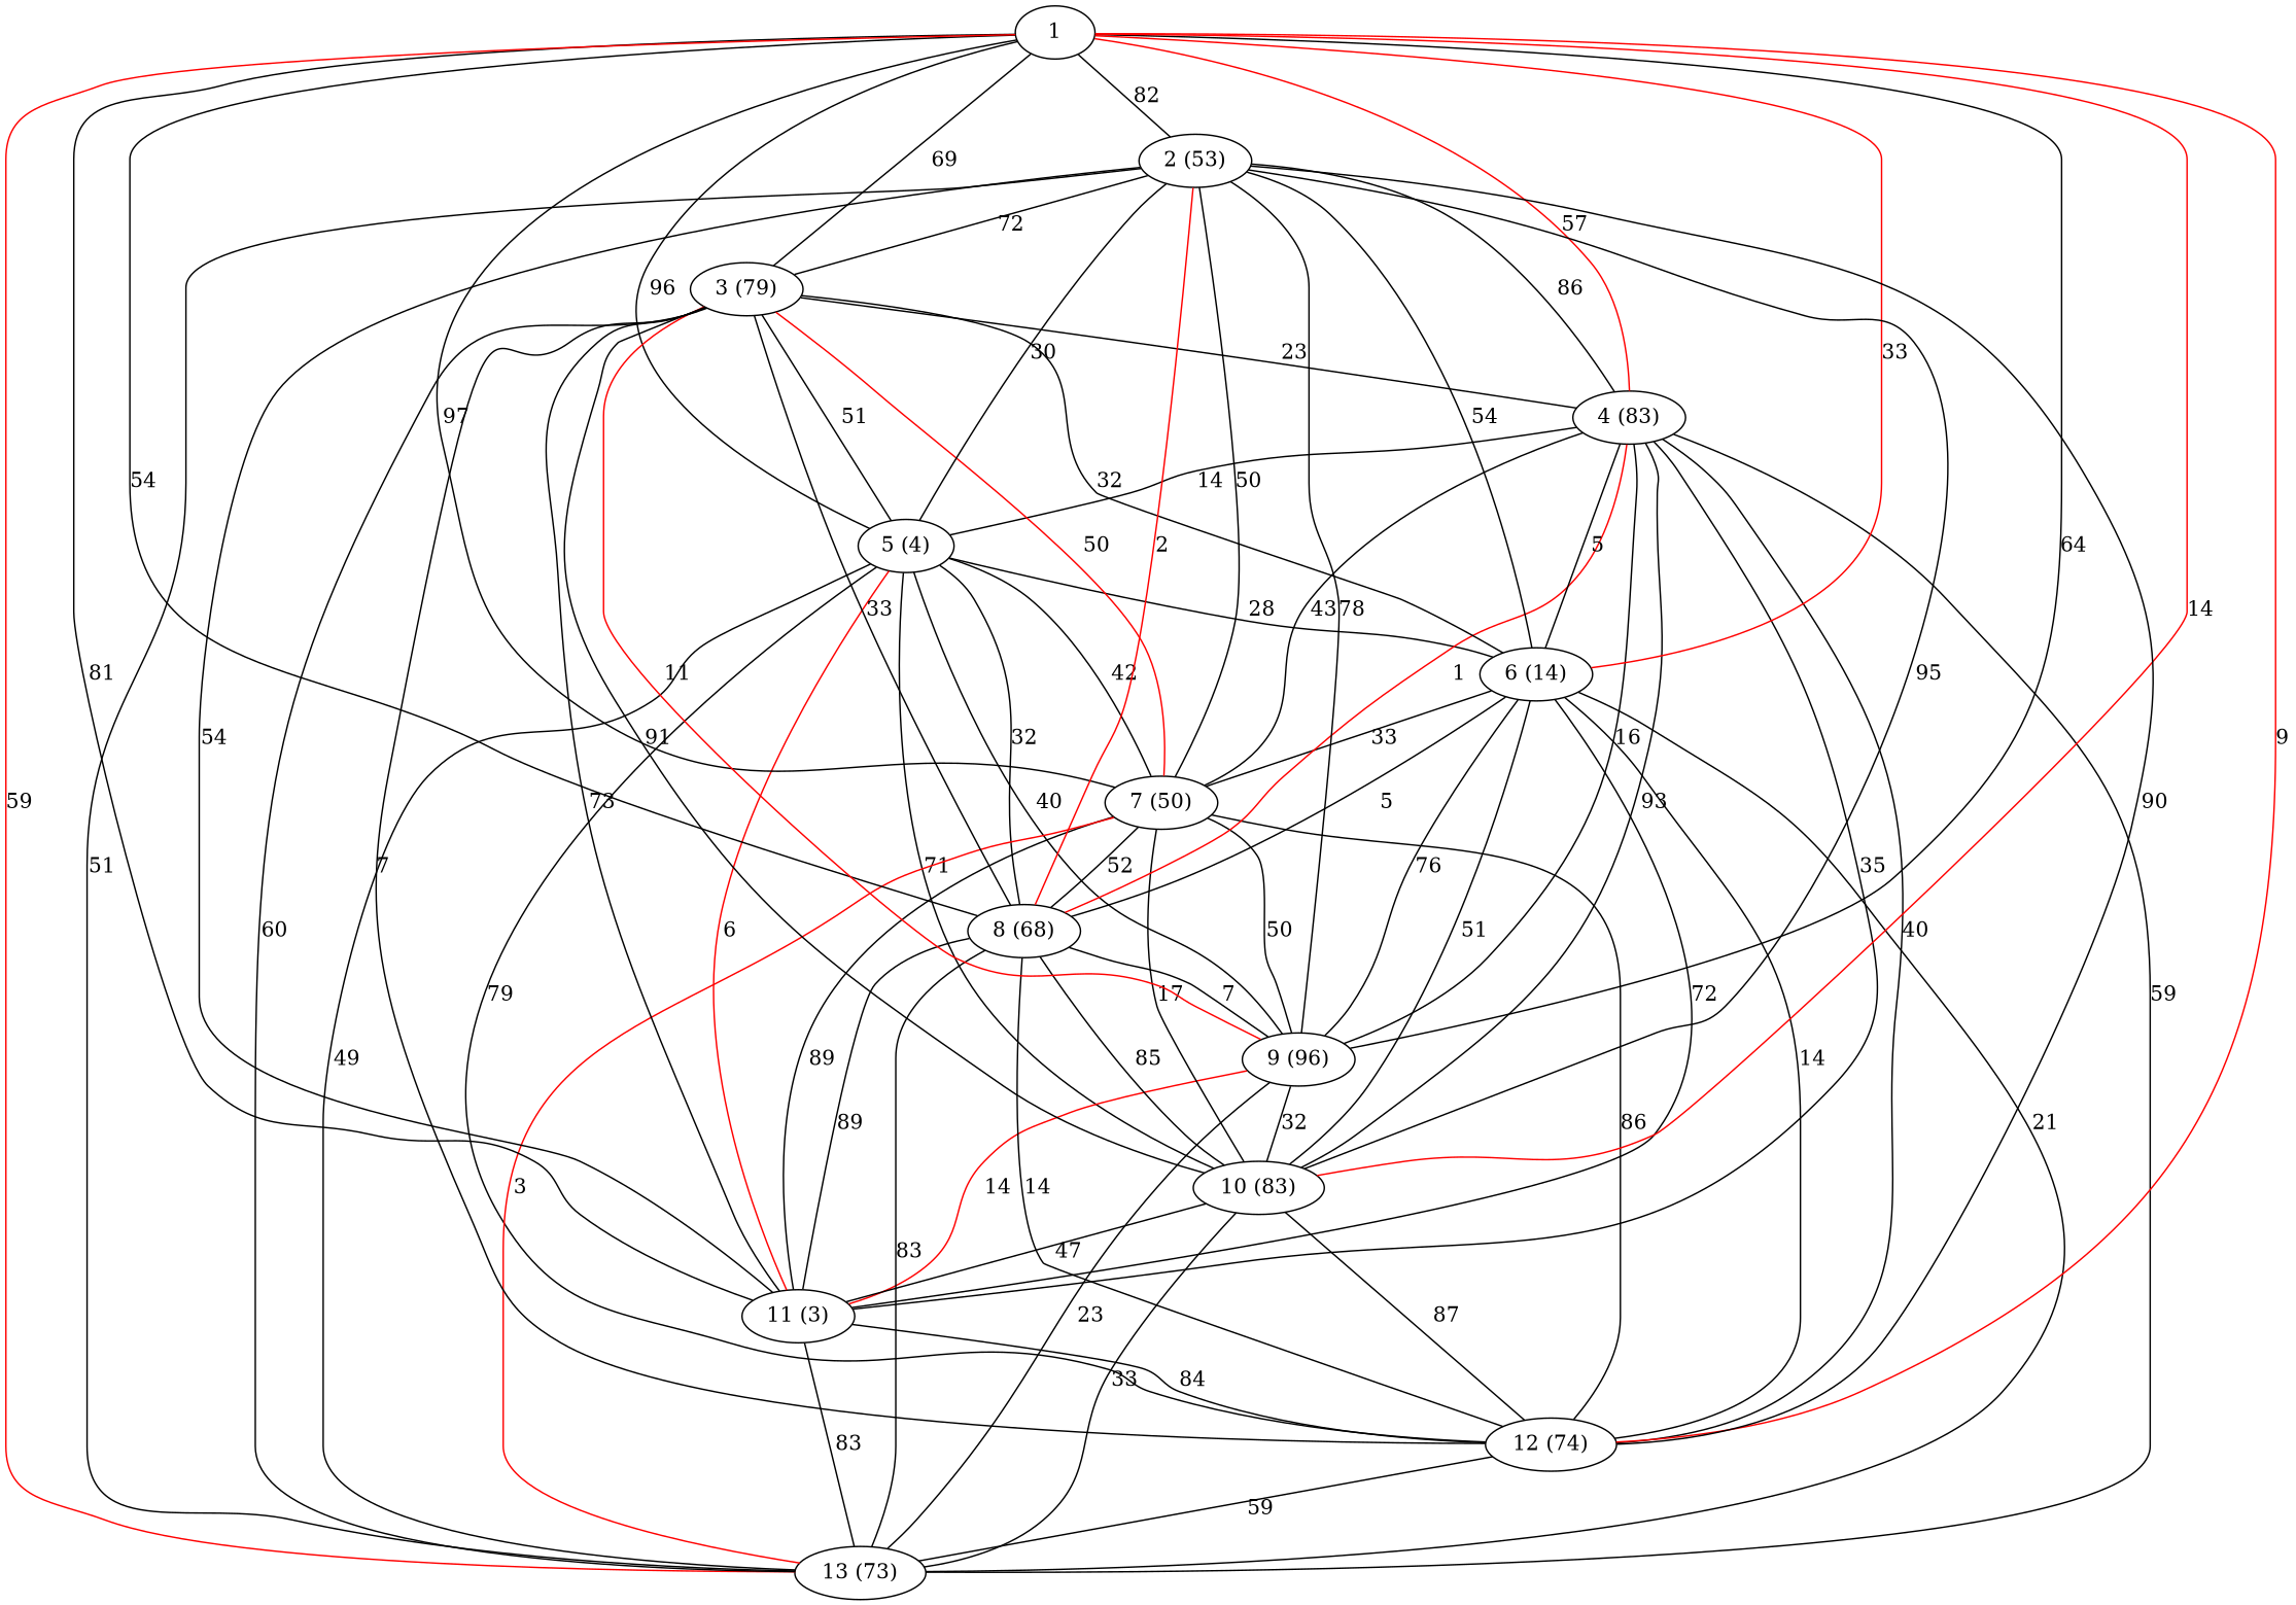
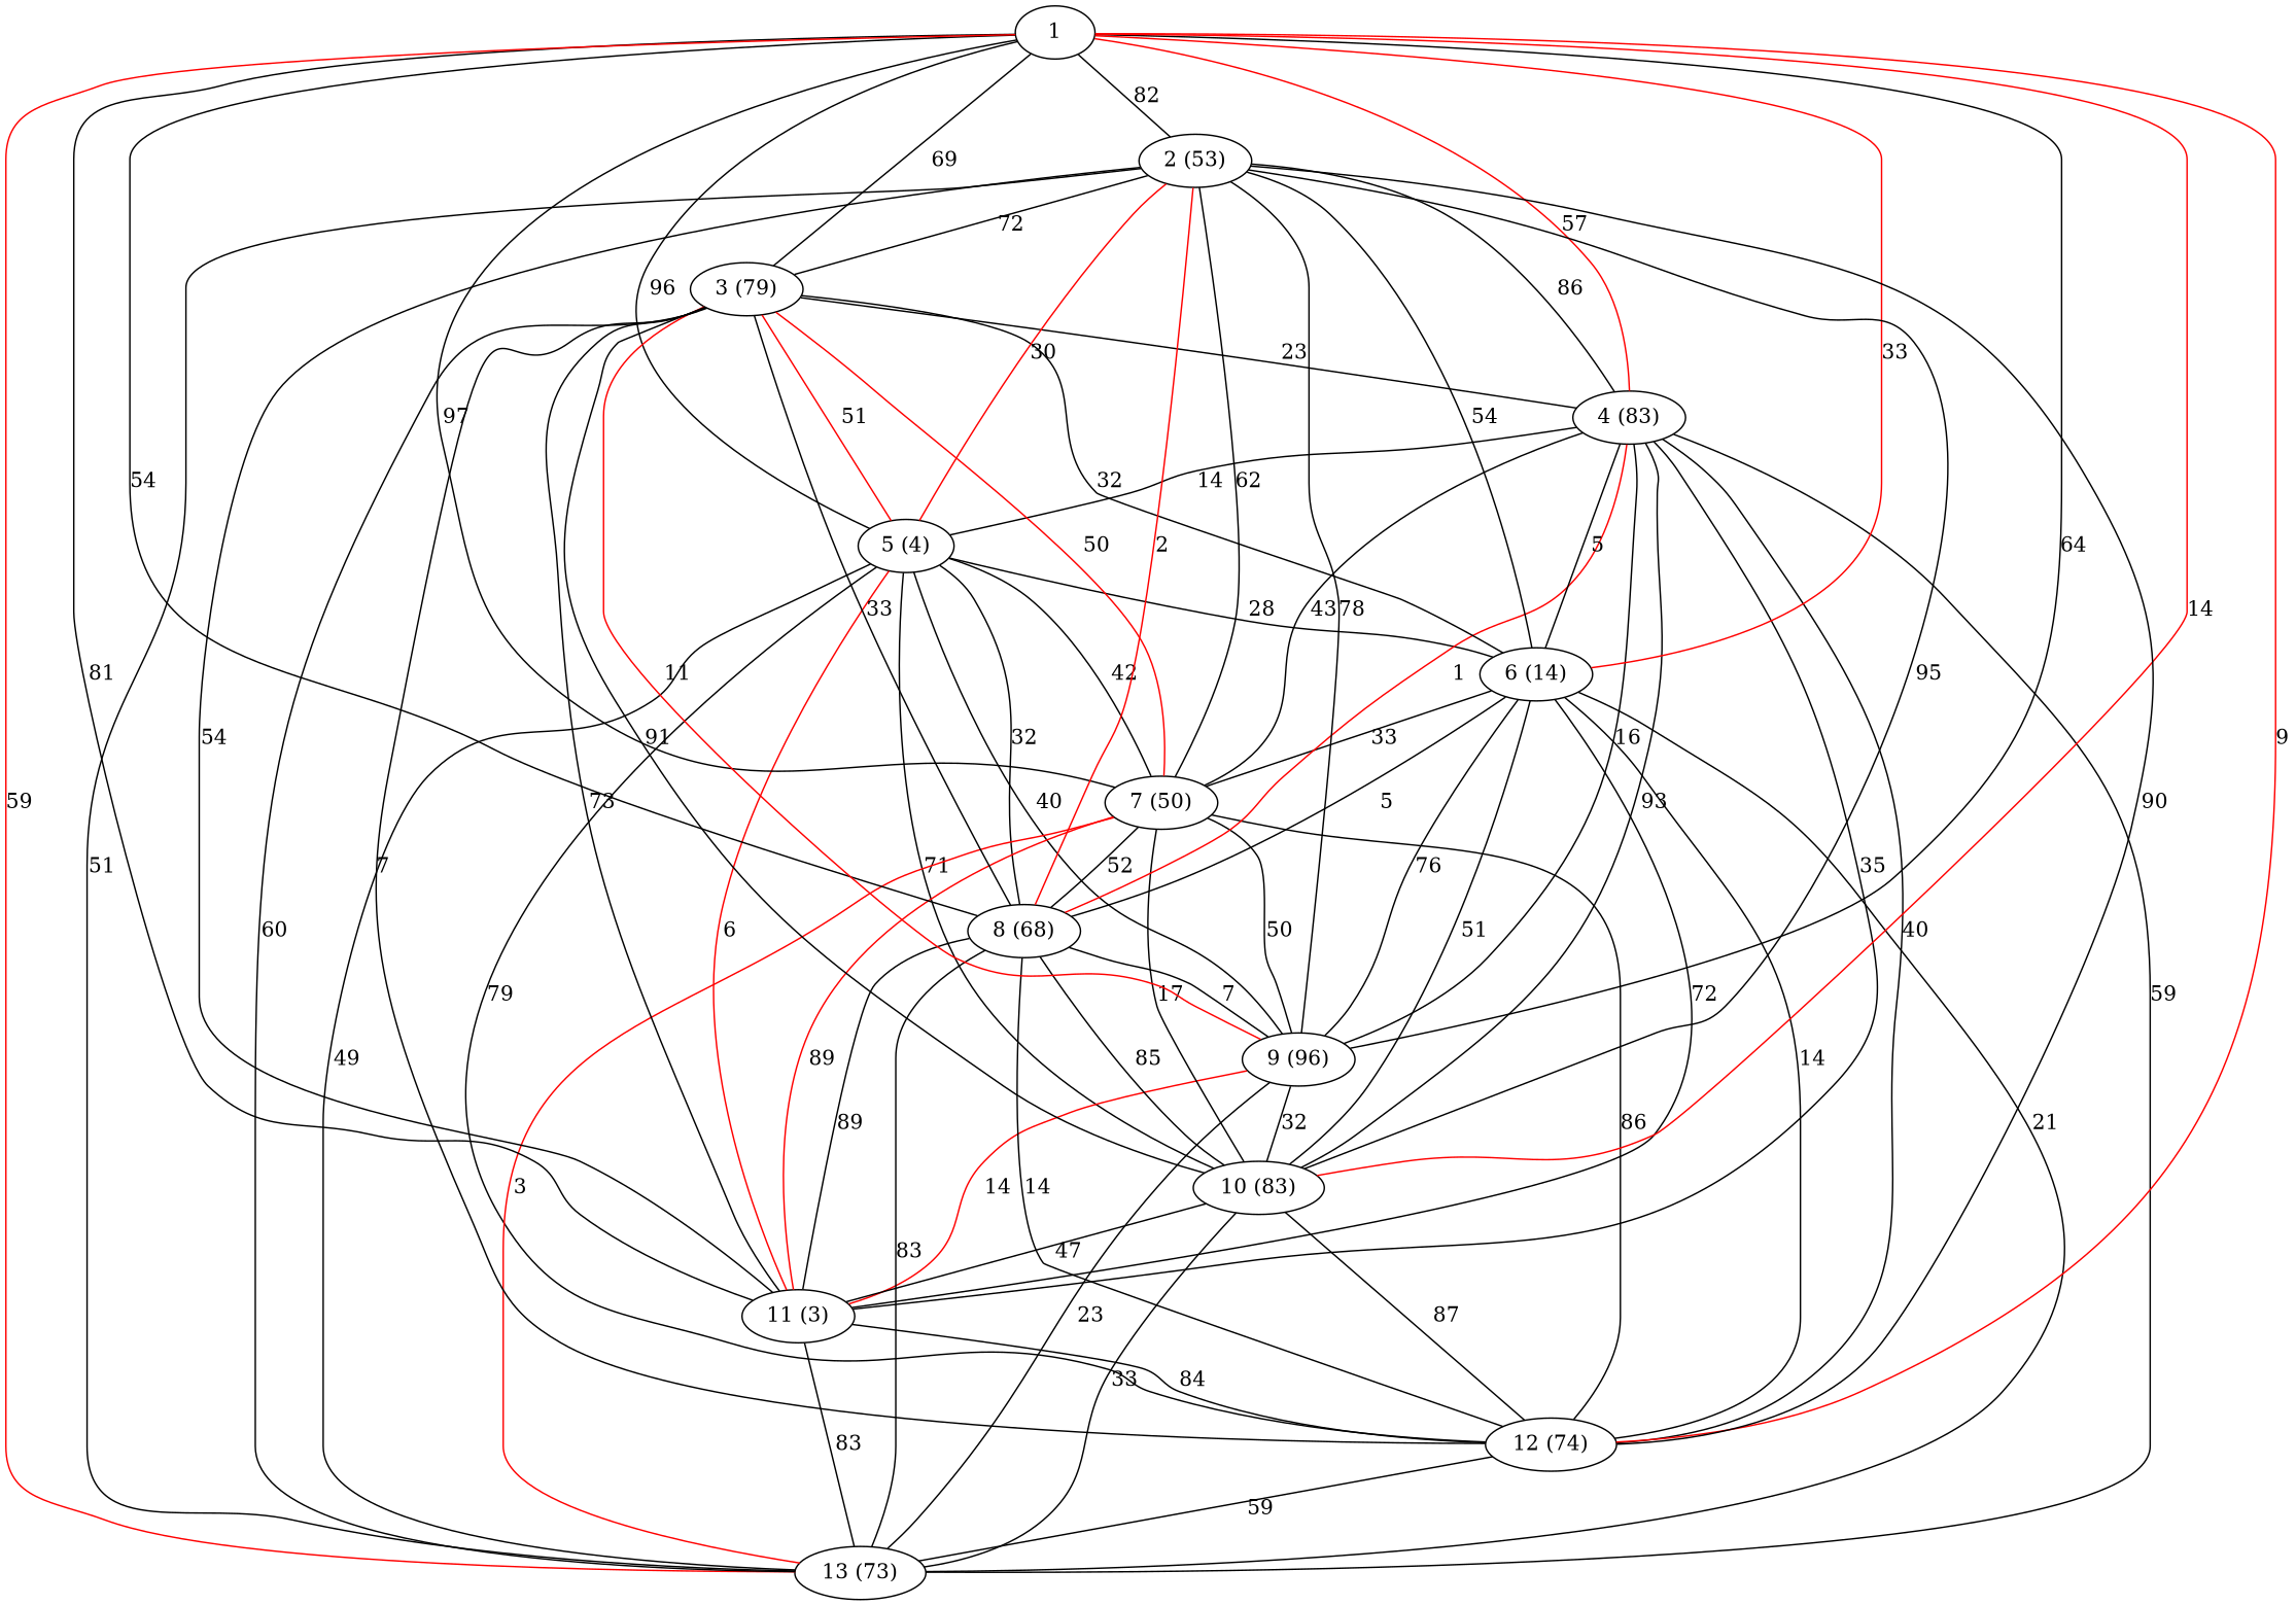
  graph {
    edge [color=black]
    n1 [label="5 (4)"]
    n2 [label="9 (96)"]
    n3 [label="7 (50)"]
    n4 [label="10 (83)"]
    n5 [label="11 (3)"]
    n6 [label="8 (68)"]
    n7 [label="6 (14)"]
    n8 [label="12 (74)"]
    n9 [label="13 (73)"]
    n10 [label="4 (83)"]
    1
    n12 [label="3 (79)"]
    n13 [label="2 (53)"]
    n1 -- n2 [label=40]
    n1 -- n3 [label=42]
    n1 -- n4 [label=71]
    n1 -- n5 [color=red label=6]
    n1 -- n6 [label=32]
    n1 -- n7 [label=28]
    n1 -- n8 [label=79]
    n1 -- n9 [label=49]
    n2 -- n4 [label=32]
    n2 -- n5 [color=red label=14]
    n2 -- n9 [label=23]
    n3 -- n2 [label=50]
    n3 -- n4 [label=17]
-   n3 -- n5 [label=89]
+   n3 -- n5 [color=red label=89]
    n3 -- n6 [label=52]
    n3 -- n8 [label=86]
    n3 -- n9 [color=red label=3]
    n4 -- n5 [label=47]
    n4 -- n8 [label=87]
    n4 -- n9 [label=33]
    n5 -- n8 [label=84]
    n5 -- n9 [label=83]
    n6 -- n2 [label=7]
    n6 -- n4 [label=85]
    n6 -- n5 [label=89]
    n6 -- n8 [label=14]
    n6 -- n9 [label=83]
    n7 -- n2 [label=76]
    n7 -- n3 [label=33]
    n7 -- n4 [label=51]
    n7 -- n5 [label=72]
    n7 -- n6 [label=5]
    n7 -- n8 [label=14]
    n7 -- n9 [label=21]
    n8 -- n9 [label=59]
    n10 -- n1 [label=14]
    n10 -- n2 [label=16]
    n10 -- n3 [label=43]
    n10 -- n4 [label=93]
    n10 -- n5 [label=35]
    n10 -- n6 [color=red label=1]
    n10 -- n7 [label=5]
    n10 -- n8 [label=40]
    n10 -- n9 [label=59]
    1 -- n1 [label=96]
    1 -- n2 [label=64]
    1 -- n3 [label=97]
    1 -- n4 [color=red label=14]
    1 -- n5 [label=81]
    1 -- n6 [label=54]
    1 -- n7 [color=red label=33]
    1 -- n8 [color=red label=9]
    1 -- n9 [color=red label=59]
    1 -- n10 [color=red label=57]
    1 -- n12 [label=69]
    1 -- n13 [label=82]
-   n12 -- n1 [label=51]
+   n12 -- n1 [color=red label=51]
    n12 -- n2 [color=red label=11]
    n12 -- n3 [color=red label=50]
    n12 -- n4 [label=91]
    n12 -- n5 [label=73]
    n12 -- n6 [label=33]
    n12 -- n7 [label=32]
    n12 -- n8 [label=7]
    n12 -- n9 [label=60]
    n12 -- n10 [label=23]
-   n13 -- n1 [label=30]
+   n13 -- n1 [color=red label=30]
    n13 -- n2 [label=78]
-   n13 -- n3 [label=50]
+   n13 -- n3 [label=62]
    n13 -- n4 [label=95]
    n13 -- n5 [label=54]
    n13 -- n6 [color=red label=2]
    n13 -- n7 [label=54]
    n13 -- n8 [label=90]
    n13 -- n9 [label=51]
    n13 -- n10 [label=86]
    n13 -- n12 [label=72]
  }
